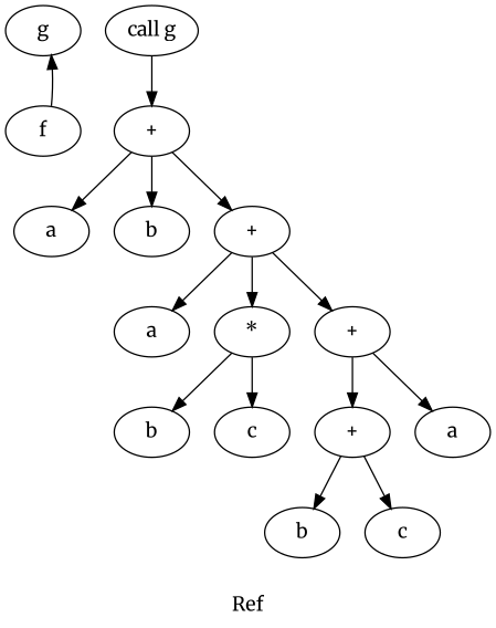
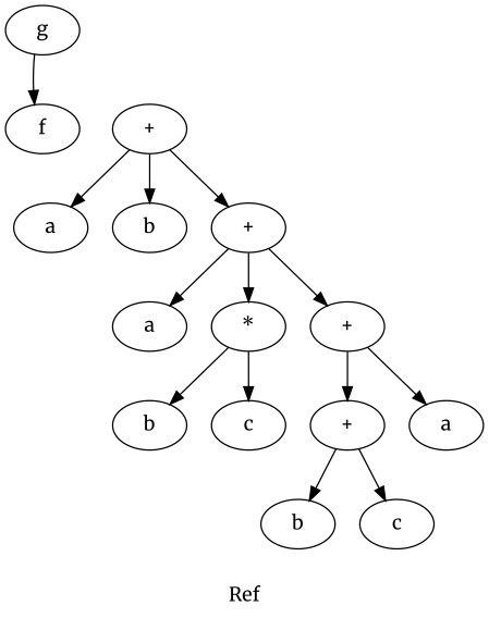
  digraph {
    fontname=Merriweather
    label=Ref
    node [fontname=Merriweather]
    edge [fontname=Merriweather]
    n1 [label=g]
    n2 [label=f]
-   n3 [label="call g"]
    n4 [label="+"]
    n5 [label=a]
    n6 [label=b]
    n7 [label="+"]
    n8 [label=a]
    n9 [label="*"]
    n10 [label="+"]
    n11 [label=b]
    n12 [label=c]
    n13 [label="+"]
    n14 [label=a]
    n15 [label=b]
    n16 [label=c]
-   n2 -> n1
-   n3 -> n4
+   n1 -> n2
    n4 -> n5
    n4 -> n6
    n4 -> n7
    n7 -> n8
    n7 -> n9
    n7 -> n10
    n9 -> n11
    n9 -> n12
    n10 -> n13
    n10 -> n14
    n13 -> n15
    n13 -> n16
  }
